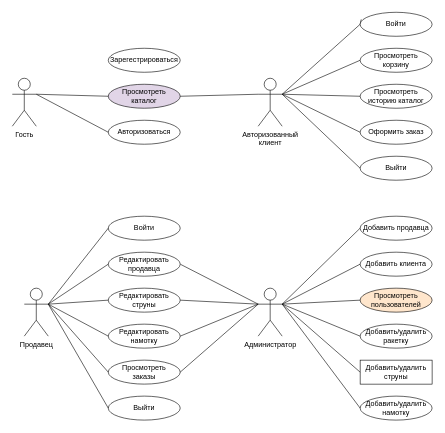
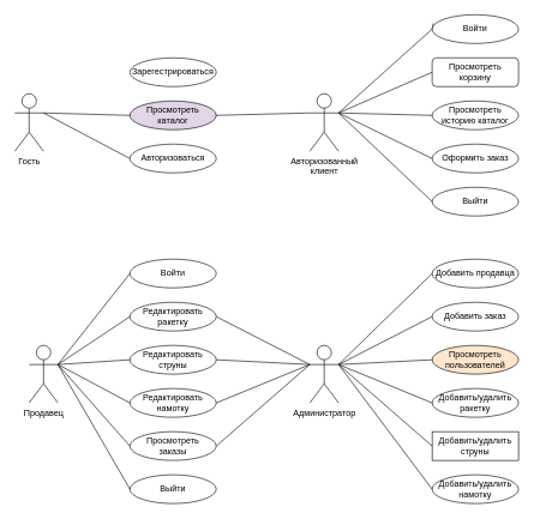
  <mxCell id="0" />
  <mxCell id="1" parent="0" />
  <mxCell id="2" value="" style="group" vertex="1" connectable="0" parent="1"><mxGeometry x="20" y="20" width="700" height="280" as="geometry" /></mxCell>
  <mxCell id="3" value="Гость" style="shape=umlActor;verticalLabelPosition=bottom;verticalAlign=top;html=1;outlineConnect=0;flipV=0;flipH=0;" vertex="1" parent="2"><mxGeometry y="110" width="40" height="80" as="geometry" /></mxCell>
  <mxCell id="4" style="edgeStyle=none;shape=connector;rounded=0;orthogonalLoop=1;jettySize=auto;html=1;entryX=0;entryY=0.5;entryDx=0;entryDy=0;labelBackgroundColor=default;strokeColor=default;align=center;verticalAlign=middle;fontFamily=Helvetica;fontSize=11;fontColor=default;endArrow=none;endFill=0;" edge="1" parent="2" target="14"><mxGeometry relative="1" as="geometry"><mxPoint x="581.818" y="11.818" as="sourcePoint" /></mxGeometry></mxCell>
  <mxCell id="5" value="Авторизованный&lt;br&gt;клиент" style="shape=umlActor;verticalLabelPosition=bottom;verticalAlign=top;html=1;outlineConnect=0;flipV=0;flipH=0;" vertex="1" parent="2"><mxGeometry x="410" y="110" width="40" height="80" as="geometry" /></mxCell>
  <mxCell id="6" value="" style="group" vertex="1" connectable="0" parent="2"><mxGeometry x="160" y="60" width="120" height="160" as="geometry" /></mxCell>
  <mxCell id="7" value="Зарегестрироваться" style="ellipse;whiteSpace=wrap;html=1;flipV=0;flipH=0;" vertex="1" parent="6"><mxGeometry width="120" height="40" as="geometry" /></mxCell>
  <mxCell id="8" value="Просмотреть&lt;br&gt;каталог" style="ellipse;whiteSpace=wrap;html=1;flipV=0;flipH=0;fillColor=#e1d5e7;" vertex="1" parent="6"><mxGeometry y="60" width="120" height="40" as="geometry" /></mxCell>
  <mxCell id="9" value="Авторизоваться" style="ellipse;whiteSpace=wrap;html=1;flipV=0;flipH=0;" vertex="1" parent="6"><mxGeometry y="120" width="120" height="40" as="geometry" /></mxCell>
  <mxCell id="10" style="edgeStyle=none;shape=connector;rounded=0;orthogonalLoop=1;jettySize=auto;html=1;exitX=1;exitY=0.333;exitDx=0;exitDy=0;exitPerimeter=0;entryX=0;entryY=0.5;entryDx=0;entryDy=0;labelBackgroundColor=default;strokeColor=default;align=center;verticalAlign=middle;fontFamily=Helvetica;fontSize=11;fontColor=default;endArrow=none;endFill=0;" edge="1" parent="2" source="3" target="8"><mxGeometry relative="1" as="geometry" /></mxCell>
  <mxCell id="11" style="edgeStyle=none;shape=connector;rounded=0;orthogonalLoop=1;jettySize=auto;html=1;exitX=0;exitY=0.333;exitDx=0;exitDy=0;exitPerimeter=0;entryX=1;entryY=0.5;entryDx=0;entryDy=0;labelBackgroundColor=default;strokeColor=default;align=center;verticalAlign=middle;fontFamily=Helvetica;fontSize=11;fontColor=default;endArrow=none;endFill=0;" edge="1" parent="2" source="5" target="8"><mxGeometry relative="1" as="geometry" /></mxCell>
  <mxCell id="12" style="edgeStyle=none;shape=connector;rounded=0;orthogonalLoop=1;jettySize=auto;html=1;exitX=1;exitY=0.333;exitDx=0;exitDy=0;exitPerimeter=0;entryX=0;entryY=0.5;entryDx=0;entryDy=0;labelBackgroundColor=default;strokeColor=default;align=center;verticalAlign=middle;fontFamily=Helvetica;fontSize=11;fontColor=default;endArrow=none;endFill=0;" edge="1" parent="2" source="3" target="9"><mxGeometry relative="1" as="geometry" /></mxCell>
  <mxCell id="13" value="" style="group" vertex="1" connectable="0" parent="2"><mxGeometry x="580" width="120" height="280" as="geometry" /></mxCell>
  <mxCell id="14" value="Войти" style="ellipse;whiteSpace=wrap;html=1;flipV=0;flipH=0;" vertex="1" parent="13"><mxGeometry width="120" height="40" as="geometry" /></mxCell>
  <mxCell id="15" value="Выйти" style="ellipse;whiteSpace=wrap;html=1;flipV=0;flipH=0;" vertex="1" parent="13"><mxGeometry y="240" width="120" height="40" as="geometry" /></mxCell>
- <mxCell id="16" value="Просмотреть корзину" style="ellipse;whiteSpace=wrap;html=1;flipV=0;flipH=0;" vertex="1" parent="13"><mxGeometry y="60" width="120" height="40" as="geometry" /></mxCell>
+ <mxCell id="16" value="Просмотреть корзину" style="whiteSpace=wrap;html=1;flipV=0;flipH=0;rounded=1;" vertex="1" parent="13"><mxGeometry y="60" width="120" height="40" as="geometry" /></mxCell>
  <mxCell id="17" value="Просмотреть историю каталог" style="ellipse;whiteSpace=wrap;html=1;flipV=0;flipH=0;" vertex="1" parent="13"><mxGeometry y="120" width="120" height="40" as="geometry" /></mxCell>
  <mxCell id="18" value="Оформить заказ" style="ellipse;whiteSpace=wrap;html=1;flipV=0;flipH=0;" vertex="1" parent="13"><mxGeometry y="180" width="120" height="40" as="geometry" /></mxCell>
  <mxCell id="19" style="edgeStyle=none;shape=connector;rounded=0;orthogonalLoop=1;jettySize=auto;html=1;exitX=1;exitY=0.333;exitDx=0;exitDy=0;exitPerimeter=0;entryX=0;entryY=0.5;entryDx=0;entryDy=0;labelBackgroundColor=default;strokeColor=default;align=center;verticalAlign=middle;fontFamily=Helvetica;fontSize=11;fontColor=default;endArrow=none;endFill=0;" edge="1" parent="2" source="5" target="14"><mxGeometry relative="1" as="geometry" /></mxCell>
  <mxCell id="20" style="edgeStyle=none;shape=connector;rounded=0;orthogonalLoop=1;jettySize=auto;html=1;exitX=1;exitY=0.333;exitDx=0;exitDy=0;exitPerimeter=0;entryX=0;entryY=0.5;entryDx=0;entryDy=0;labelBackgroundColor=default;strokeColor=default;align=center;verticalAlign=middle;fontFamily=Helvetica;fontSize=11;fontColor=default;endArrow=none;endFill=0;" edge="1" parent="2" source="5" target="15"><mxGeometry relative="1" as="geometry" /></mxCell>
  <mxCell id="21" style="edgeStyle=none;shape=connector;rounded=0;orthogonalLoop=1;jettySize=auto;html=1;exitX=1;exitY=0.333;exitDx=0;exitDy=0;exitPerimeter=0;entryX=0;entryY=0.5;entryDx=0;entryDy=0;labelBackgroundColor=default;strokeColor=default;align=center;verticalAlign=middle;fontFamily=Helvetica;fontSize=11;fontColor=default;endArrow=none;endFill=0;" edge="1" parent="2" source="5" target="16"><mxGeometry relative="1" as="geometry" /></mxCell>
  <mxCell id="22" style="edgeStyle=none;shape=connector;rounded=0;orthogonalLoop=1;jettySize=auto;html=1;exitX=1;exitY=0.333;exitDx=0;exitDy=0;exitPerimeter=0;entryX=0;entryY=0.5;entryDx=0;entryDy=0;labelBackgroundColor=default;strokeColor=default;align=center;verticalAlign=middle;fontFamily=Helvetica;fontSize=11;fontColor=default;endArrow=none;endFill=0;" edge="1" parent="2" source="5" target="17"><mxGeometry relative="1" as="geometry" /></mxCell>
  <mxCell id="23" style="edgeStyle=none;shape=connector;rounded=0;orthogonalLoop=1;jettySize=auto;html=1;exitX=1;exitY=0.333;exitDx=0;exitDy=0;exitPerimeter=0;entryX=0;entryY=0.5;entryDx=0;entryDy=0;labelBackgroundColor=default;strokeColor=default;align=center;verticalAlign=middle;fontFamily=Helvetica;fontSize=11;fontColor=default;endArrow=none;endFill=0;" edge="1" parent="2" source="5" target="18"><mxGeometry relative="1" as="geometry" /></mxCell>
  <mxCell id="24" value="" style="group" vertex="1" connectable="0" parent="1"><mxGeometry x="20" y="360" width="700" height="340" as="geometry" /></mxCell>
  <mxCell id="25" value="Администратор" style="shape=umlActor;verticalLabelPosition=bottom;verticalAlign=top;html=1;outlineConnect=0;" vertex="1" parent="24"><mxGeometry x="410" y="120" width="40" height="80" as="geometry" /></mxCell>
  <mxCell id="26" value="Продавец" style="shape=umlActor;verticalLabelPosition=bottom;verticalAlign=top;html=1;outlineConnect=0;" vertex="1" parent="24"><mxGeometry x="20" y="120" width="40" height="80" as="geometry" /></mxCell>
  <mxCell id="27" style="edgeStyle=none;shape=connector;rounded=0;orthogonalLoop=1;jettySize=auto;html=1;exitX=1;exitY=0.5;exitDx=0;exitDy=0;entryX=0;entryY=0.333;entryDx=0;entryDy=0;entryPerimeter=0;labelBackgroundColor=default;strokeColor=default;align=center;verticalAlign=middle;fontFamily=Helvetica;fontSize=11;fontColor=default;endArrow=none;endFill=0;" edge="1" parent="24" source="31" target="25"><mxGeometry relative="1" as="geometry" /></mxCell>
  <mxCell id="28" value="" style="group" vertex="1" connectable="0" parent="24"><mxGeometry x="160" width="120" height="340" as="geometry" /></mxCell>
  <mxCell id="29" value="Войти" style="ellipse;whiteSpace=wrap;html=1;" vertex="1" parent="28"><mxGeometry width="120" height="40" as="geometry" /></mxCell>
  <mxCell id="30" value="Выйти" style="ellipse;whiteSpace=wrap;html=1;" vertex="1" parent="28"><mxGeometry y="300" width="120" height="40" as="geometry" /></mxCell>
- <mxCell id="31" value="Редактировать&lt;br&gt;продавца" style="ellipse;whiteSpace=wrap;html=1;" vertex="1" parent="28"><mxGeometry y="60" width="120" height="40" as="geometry" /></mxCell>
+ <mxCell id="31" value="Редактировать&lt;br&gt;ракетку" style="ellipse;whiteSpace=wrap;html=1;" vertex="1" parent="28"><mxGeometry y="60" width="120" height="40" as="geometry" /></mxCell>
  <mxCell id="32" value="Редактировать&lt;br&gt;струны" style="ellipse;whiteSpace=wrap;html=1;" vertex="1" parent="28"><mxGeometry y="120" width="120" height="40" as="geometry" /></mxCell>
  <mxCell id="33" value="Редактировать&lt;br&gt;намотку" style="ellipse;whiteSpace=wrap;html=1;" vertex="1" parent="28"><mxGeometry y="180" width="120" height="40" as="geometry" /></mxCell>
  <mxCell id="34" value="Просмотреть&lt;br&gt;заказы" style="ellipse;whiteSpace=wrap;html=1;" vertex="1" parent="28"><mxGeometry y="240" width="120" height="40" as="geometry" /></mxCell>
  <mxCell id="35" style="edgeStyle=none;shape=connector;rounded=0;orthogonalLoop=1;jettySize=auto;html=1;exitX=1;exitY=0.333;exitDx=0;exitDy=0;exitPerimeter=0;entryX=0;entryY=0.5;entryDx=0;entryDy=0;labelBackgroundColor=default;strokeColor=default;align=center;verticalAlign=middle;fontFamily=Helvetica;fontSize=11;fontColor=default;endArrow=none;endFill=0;" edge="1" parent="24" source="26" target="29"><mxGeometry relative="1" as="geometry" /></mxCell>
  <mxCell id="36" style="edgeStyle=none;shape=connector;rounded=0;orthogonalLoop=1;jettySize=auto;html=1;exitX=1;exitY=0.333;exitDx=0;exitDy=0;exitPerimeter=0;entryX=0;entryY=0.5;entryDx=0;entryDy=0;labelBackgroundColor=default;strokeColor=default;align=center;verticalAlign=middle;fontFamily=Helvetica;fontSize=11;fontColor=default;endArrow=none;endFill=0;" edge="1" parent="24" source="26" target="30"><mxGeometry relative="1" as="geometry" /></mxCell>
  <mxCell id="37" style="edgeStyle=none;shape=connector;rounded=0;orthogonalLoop=1;jettySize=auto;html=1;exitX=1;exitY=0.333;exitDx=0;exitDy=0;exitPerimeter=0;entryX=0;entryY=0.5;entryDx=0;entryDy=0;labelBackgroundColor=default;strokeColor=default;align=center;verticalAlign=middle;fontFamily=Helvetica;fontSize=11;fontColor=default;endArrow=none;endFill=0;" edge="1" parent="24" source="26" target="31"><mxGeometry relative="1" as="geometry" /></mxCell>
  <mxCell id="38" style="edgeStyle=none;shape=connector;rounded=0;orthogonalLoop=1;jettySize=auto;html=1;exitX=0;exitY=0.333;exitDx=0;exitDy=0;exitPerimeter=0;entryX=1;entryY=0.5;entryDx=0;entryDy=0;labelBackgroundColor=default;strokeColor=default;align=center;verticalAlign=middle;fontFamily=Helvetica;fontSize=11;fontColor=default;endArrow=none;endFill=0;" edge="1" parent="24" source="25" target="32"><mxGeometry relative="1" as="geometry" /></mxCell>
  <mxCell id="39" style="edgeStyle=none;shape=connector;rounded=0;orthogonalLoop=1;jettySize=auto;html=1;exitX=1;exitY=0.333;exitDx=0;exitDy=0;exitPerimeter=0;entryX=0;entryY=0.5;entryDx=0;entryDy=0;labelBackgroundColor=default;strokeColor=default;align=center;verticalAlign=middle;fontFamily=Helvetica;fontSize=11;fontColor=default;endArrow=none;endFill=0;" edge="1" parent="24" source="26" target="32"><mxGeometry relative="1" as="geometry" /></mxCell>
  <mxCell id="40" style="edgeStyle=none;shape=connector;rounded=0;orthogonalLoop=1;jettySize=auto;html=1;exitX=0;exitY=0.333;exitDx=0;exitDy=0;exitPerimeter=0;entryX=1;entryY=0.5;entryDx=0;entryDy=0;labelBackgroundColor=default;strokeColor=default;align=center;verticalAlign=middle;fontFamily=Helvetica;fontSize=11;fontColor=default;endArrow=none;endFill=0;" edge="1" parent="24" source="25" target="33"><mxGeometry relative="1" as="geometry" /></mxCell>
  <mxCell id="41" style="edgeStyle=none;shape=connector;rounded=0;orthogonalLoop=1;jettySize=auto;html=1;exitX=1;exitY=0.333;exitDx=0;exitDy=0;exitPerimeter=0;entryX=0;entryY=0.5;entryDx=0;entryDy=0;labelBackgroundColor=default;strokeColor=default;align=center;verticalAlign=middle;fontFamily=Helvetica;fontSize=11;fontColor=default;endArrow=none;endFill=0;" edge="1" parent="24" source="26" target="33"><mxGeometry relative="1" as="geometry" /></mxCell>
  <mxCell id="42" style="edgeStyle=none;shape=connector;rounded=0;orthogonalLoop=1;jettySize=auto;html=1;exitX=0;exitY=0.333;exitDx=0;exitDy=0;exitPerimeter=0;entryX=1;entryY=0.5;entryDx=0;entryDy=0;labelBackgroundColor=default;strokeColor=default;align=center;verticalAlign=middle;fontFamily=Helvetica;fontSize=11;fontColor=default;endArrow=none;endFill=0;" edge="1" parent="24" source="25" target="34"><mxGeometry relative="1" as="geometry" /></mxCell>
  <mxCell id="43" style="edgeStyle=none;shape=connector;rounded=0;orthogonalLoop=1;jettySize=auto;html=1;exitX=1;exitY=0.333;exitDx=0;exitDy=0;exitPerimeter=0;entryX=0;entryY=0.5;entryDx=0;entryDy=0;labelBackgroundColor=default;strokeColor=default;align=center;verticalAlign=middle;fontFamily=Helvetica;fontSize=11;fontColor=default;endArrow=none;endFill=0;" edge="1" parent="24" source="26" target="34"><mxGeometry relative="1" as="geometry" /></mxCell>
  <mxCell id="44" value="" style="group" vertex="1" connectable="0" parent="24"><mxGeometry x="580" width="120" height="340" as="geometry" /></mxCell>
  <mxCell id="45" value="Добавить продавца" style="ellipse;whiteSpace=wrap;html=1;" vertex="1" parent="44"><mxGeometry width="120" height="40" as="geometry" /></mxCell>
  <mxCell id="46" value="Добавить/удалить&lt;br&gt;ракетку" style="ellipse;whiteSpace=wrap;html=1;" vertex="1" parent="44"><mxGeometry y="180" width="120" height="40" as="geometry" /></mxCell>
- <mxCell id="47" value="Добавить клиента" style="ellipse;whiteSpace=wrap;html=1;" vertex="1" parent="44"><mxGeometry y="60" width="120" height="40" as="geometry" /></mxCell>
+ <mxCell id="47" value="Добавить заказ" style="ellipse;whiteSpace=wrap;html=1;" vertex="1" parent="44"><mxGeometry y="60" width="120" height="40" as="geometry" /></mxCell>
  <mxCell id="48" value="Просмотреть&lt;br&gt;пользователей" style="ellipse;whiteSpace=wrap;html=1;fillColor=#ffe6cc;" vertex="1" parent="44"><mxGeometry y="120" width="120" height="40" as="geometry" /></mxCell>
  <mxCell id="49" value="Добавить/удалить&lt;br&gt;струны" style="whiteSpace=wrap;html=1;rounded=0;" vertex="1" parent="44"><mxGeometry y="240" width="120" height="40" as="geometry" /></mxCell>
  <mxCell id="50" value="Добавить/удалить&lt;br&gt;намотку" style="ellipse;whiteSpace=wrap;html=1;" vertex="1" parent="44"><mxGeometry y="300" width="120" height="40" as="geometry" /></mxCell>
  <mxCell id="51" style="edgeStyle=none;shape=connector;rounded=0;orthogonalLoop=1;jettySize=auto;html=1;exitX=1;exitY=0.333;exitDx=0;exitDy=0;exitPerimeter=0;entryX=0;entryY=0.5;entryDx=0;entryDy=0;labelBackgroundColor=default;strokeColor=default;align=center;verticalAlign=middle;fontFamily=Helvetica;fontSize=11;fontColor=default;endArrow=none;endFill=0;" edge="1" parent="24" source="25" target="45"><mxGeometry relative="1" as="geometry" /></mxCell>
  <mxCell id="52" style="edgeStyle=none;shape=connector;rounded=0;orthogonalLoop=1;jettySize=auto;html=1;exitX=1;exitY=0.333;exitDx=0;exitDy=0;exitPerimeter=0;entryX=0;entryY=0.5;entryDx=0;entryDy=0;labelBackgroundColor=default;strokeColor=default;align=center;verticalAlign=middle;fontFamily=Helvetica;fontSize=11;fontColor=default;endArrow=none;endFill=0;" edge="1" parent="24" source="25" target="46"><mxGeometry relative="1" as="geometry" /></mxCell>
  <mxCell id="53" style="edgeStyle=none;shape=connector;rounded=0;orthogonalLoop=1;jettySize=auto;html=1;exitX=1;exitY=0.333;exitDx=0;exitDy=0;exitPerimeter=0;entryX=0;entryY=0.5;entryDx=0;entryDy=0;labelBackgroundColor=default;strokeColor=default;align=center;verticalAlign=middle;fontFamily=Helvetica;fontSize=11;fontColor=default;endArrow=none;endFill=0;" edge="1" parent="24" source="25" target="47"><mxGeometry relative="1" as="geometry" /></mxCell>
  <mxCell id="54" style="edgeStyle=none;shape=connector;rounded=0;orthogonalLoop=1;jettySize=auto;html=1;exitX=1;exitY=0.333;exitDx=0;exitDy=0;exitPerimeter=0;entryX=0;entryY=0.5;entryDx=0;entryDy=0;labelBackgroundColor=default;strokeColor=default;align=center;verticalAlign=middle;fontFamily=Helvetica;fontSize=11;fontColor=default;endArrow=none;endFill=0;" edge="1" parent="24" source="25" target="48"><mxGeometry relative="1" as="geometry" /></mxCell>
  <mxCell id="55" style="edgeStyle=none;shape=connector;rounded=0;orthogonalLoop=1;jettySize=auto;html=1;exitX=1;exitY=0.333;exitDx=0;exitDy=0;exitPerimeter=0;entryX=0;entryY=0.5;entryDx=0;entryDy=0;labelBackgroundColor=default;strokeColor=default;align=center;verticalAlign=middle;fontFamily=Helvetica;fontSize=11;fontColor=default;endArrow=none;endFill=0;" edge="1" parent="24" source="25" target="49"><mxGeometry relative="1" as="geometry" /></mxCell>
  <mxCell id="56" style="edgeStyle=none;shape=connector;rounded=0;orthogonalLoop=1;jettySize=auto;html=1;exitX=1;exitY=0.333;exitDx=0;exitDy=0;exitPerimeter=0;entryX=0;entryY=0.5;entryDx=0;entryDy=0;labelBackgroundColor=default;strokeColor=default;align=center;verticalAlign=middle;fontFamily=Helvetica;fontSize=11;fontColor=default;endArrow=none;endFill=0;" edge="1" parent="24" source="25" target="50"><mxGeometry relative="1" as="geometry" /></mxCell>
